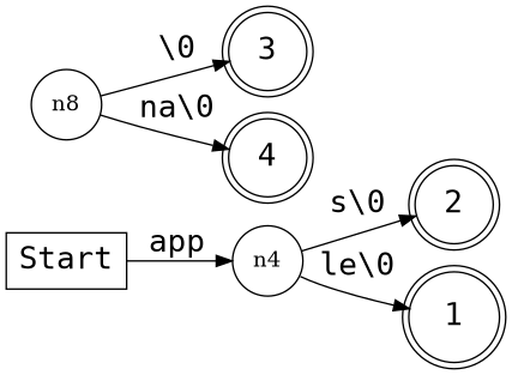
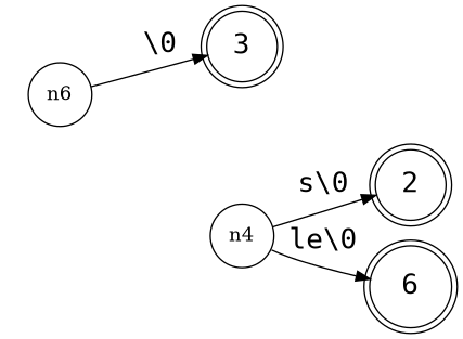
  digraph {
    rankdir=LR
    ranksep=0.2
    node [fontname=Consolas fontsize=20 shape=doublecircle]
    edge [fontname=Consolas fontsize=20]
-   n0 [label=Start shape=box]
    n2 [label=n4 shape=circle fontname="" fontsize=""]
    n4 [label=2]
-   n6 [label=1]
-   n8 [shape=circle fontname="" fontsize=""]
+   n6 [label=6]
+   n8 [shape=circle label=n6 fontname="" fontsize=""]
    n9 [label=3]
-   n11 [label=4]
-   n0 -> n2 [label=app]
    n2 -> n4 [label="s\\0"]
    n2 -> n6 [label="le\\0"]
    n8 -> n9 [label="\\0"]
-   n8 -> n11 [label="na\\0"]
  }
